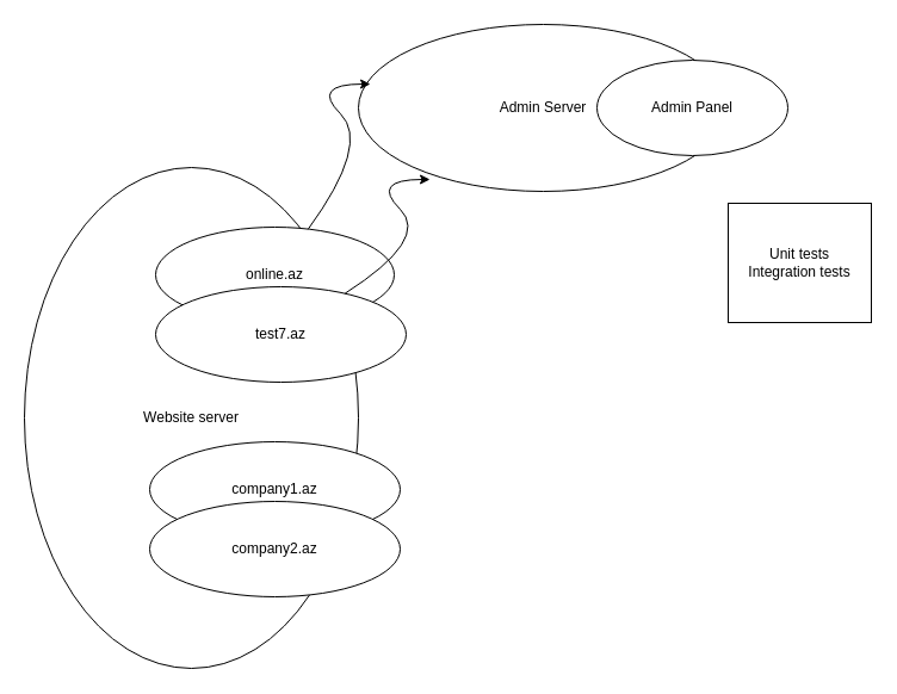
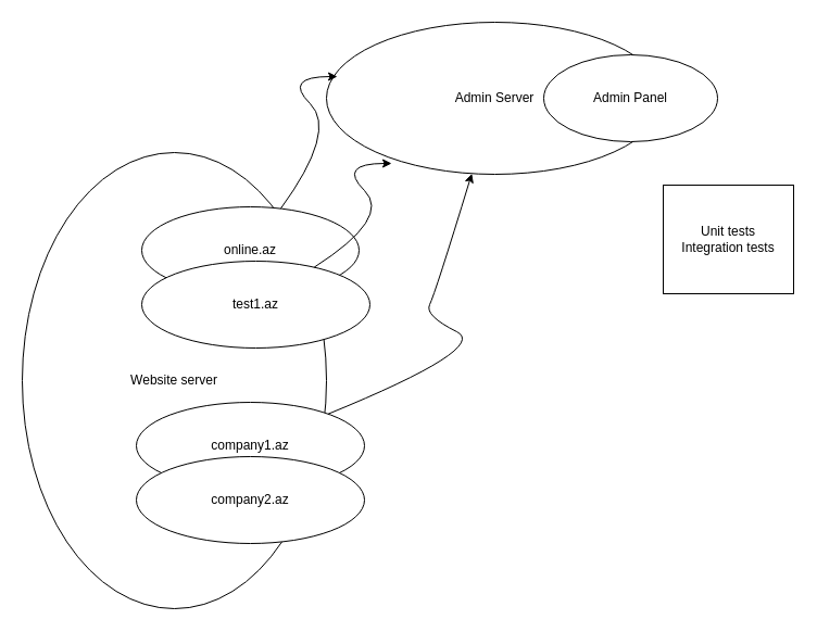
  <mxCell id="0" />
  <mxCell id="1" parent="0" />
  <mxCell id="2" value="Admin Server" style="ellipse;whiteSpace=wrap;html=1;" vertex="1" parent="1"><mxGeometry x="300" y="20" width="310" height="140" as="geometry" /></mxCell>
  <mxCell id="3" value="Website server" style="ellipse;whiteSpace=wrap;html=1;" vertex="1" parent="1"><mxGeometry y="140" width="280" height="420" as="geometry" x="20" /></mxCell>
  <mxCell id="4" value="online.az" style="ellipse;whiteSpace=wrap;html=1;" vertex="1" parent="1"><mxGeometry x="130" y="190" width="200" height="80" as="geometry" /></mxCell>
- <mxCell id="5" value="test7.az" style="ellipse;whiteSpace=wrap;html=1;" vertex="1" parent="1"><mxGeometry x="130" y="240" width="210" height="80" as="geometry" /></mxCell>
+ <mxCell id="5" value="test1.az" style="ellipse;whiteSpace=wrap;html=1;" vertex="1" parent="1"><mxGeometry x="130" y="240" width="210" height="80" as="geometry" /></mxCell>
  <mxCell id="6" value="company1.az" style="ellipse;whiteSpace=wrap;html=1;" vertex="1" parent="1"><mxGeometry x="125" y="370" width="210" height="80" as="geometry" /></mxCell>
  <mxCell id="7" value="company2.az" style="ellipse;whiteSpace=wrap;html=1;" vertex="1" parent="1"><mxGeometry x="125" y="420" width="210" height="80" as="geometry" /></mxCell>
  <mxCell id="8" value="" style="curved=1;endArrow=classic;html=1;" edge="1" parent="1" source="4"><mxGeometry width="50" height="50" relative="1" as="geometry"><mxPoint x="260" y="120" as="sourcePoint" /><mxPoint x="310" y="70" as="targetPoint" /><Array as="points"><mxPoint x="310" y="120" /><mxPoint x="260" y="70" /></Array></mxGeometry></mxCell>
  <mxCell id="9" value="" style="curved=1;endArrow=classic;html=1;" edge="1" parent="1" source="5"><mxGeometry width="50" height="50" relative="1" as="geometry"><mxPoint x="310" y="200" as="sourcePoint" /><mxPoint x="360" y="150" as="targetPoint" /><Array as="points"><mxPoint x="360" y="200" /><mxPoint x="310" y="150" /></Array></mxGeometry></mxCell>
+ <mxCell id="10" value="" style="curved=1;endArrow=classic;html=1;" edge="1" parent="1" source="6" target="2"><mxGeometry width="50" height="50" relative="1" as="geometry"><mxPoint x="400" y="320" as="sourcePoint" /><mxPoint x="450" y="270" as="targetPoint" /><Array as="points"><mxPoint x="450" y="320" /><mxPoint x="390" y="290" /><mxPoint x="400" y="270" /></Array></mxGeometry></mxCell>
  <mxCell id="11" value="Admin Panel" style="ellipse;whiteSpace=wrap;html=1;" vertex="1" parent="1"><mxGeometry x="500" y="50" width="160" height="80" as="geometry" /></mxCell>
  <mxCell id="12" value="Unit tests&lt;br&gt;Integration tests" style="rounded=0;whiteSpace=wrap;html=1;" vertex="1" parent="1"><mxGeometry x="610" y="170" width="120" height="100" as="geometry" /></mxCell>
